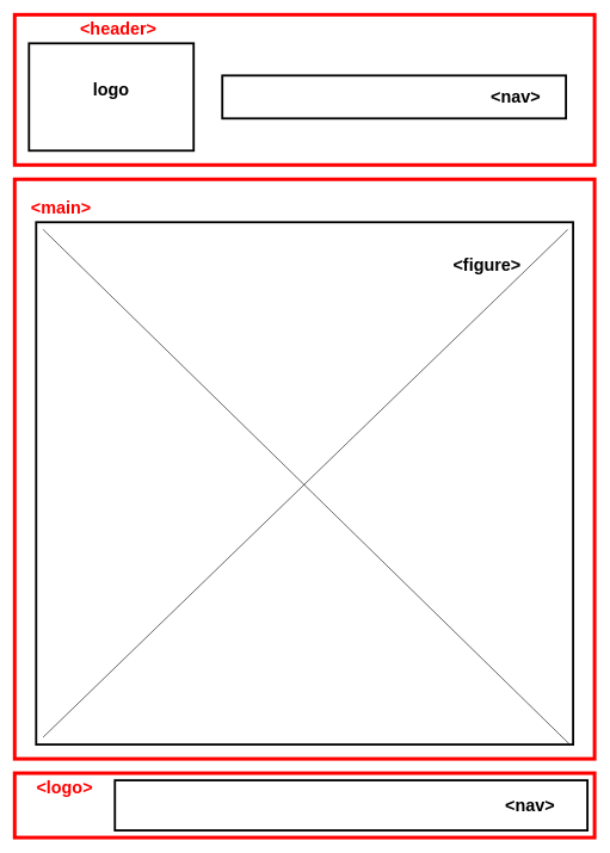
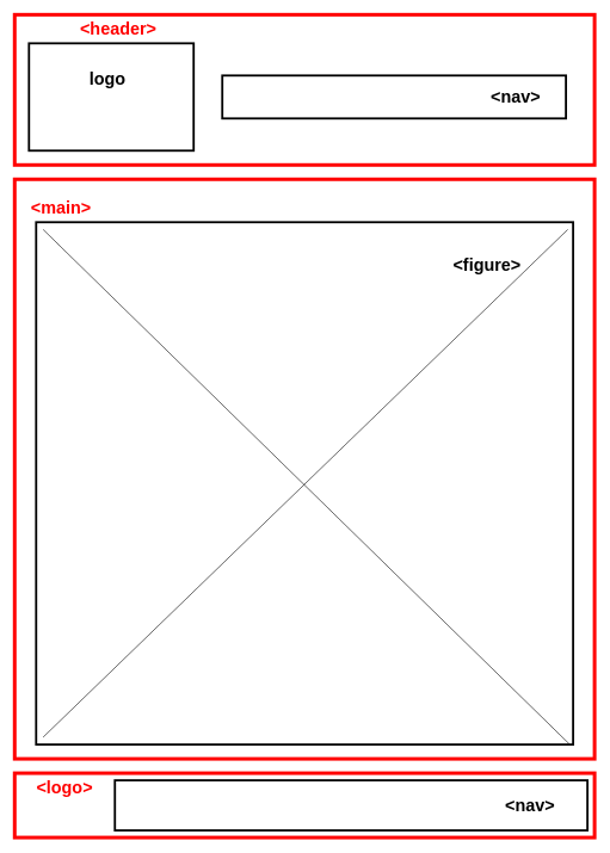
  <mxCell id="0" />
  <mxCell id="1" parent="0" />
  <mxCell id="2" value="" style="rounded=0;whiteSpace=wrap;html=1;strokeColor=#FF0000;strokeWidth=5;" parent="1" vertex="1"><mxGeometry x="20" y="20" width="810" height="210" as="geometry" /></mxCell>
  <mxCell id="3" value="" style="rounded=0;whiteSpace=wrap;html=1;strokeColor=#FF0000;strokeWidth=5;" parent="1" vertex="1"><mxGeometry x="20" y="1080" width="810" height="90" as="geometry" /></mxCell>
  <mxCell id="4" value="" style="rounded=0;whiteSpace=wrap;html=1;strokeColor=#FF0000;strokeWidth=5;" parent="1" vertex="1"><mxGeometry x="20" y="250" width="810" height="810" as="geometry" /></mxCell>
  <mxCell id="5" value="&lt;h1&gt;&amp;lt;header&amp;gt;&lt;/h1&gt;" style="text;html=1;strokeColor=none;fillColor=none;align=center;verticalAlign=middle;whiteSpace=wrap;rounded=0;fontColor=#FF0000;" parent="1" vertex="1"><mxGeometry x="145" y="30" width="40" height="20" as="geometry" /></mxCell>
  <mxCell id="6" value="&lt;h1&gt;&amp;lt;main&amp;gt;&lt;/h1&gt;" style="text;html=1;strokeColor=none;fillColor=none;align=center;verticalAlign=middle;whiteSpace=wrap;rounded=0;fontColor=#FF0000;" parent="1" vertex="1"><mxGeometry x="65" y="280" width="40" height="20" as="geometry" /></mxCell>
  <mxCell id="7" value="&lt;h1&gt;&amp;lt;logo&amp;gt;&lt;/h1&gt;" style="text;html=1;strokeColor=none;fillColor=none;align=center;verticalAlign=middle;whiteSpace=wrap;rounded=0;fontColor=#FF0000;" parent="1" vertex="1"><mxGeometry x="70" y="1090" width="40" height="20" as="geometry" /></mxCell>
  <mxCell id="8" value="" style="rounded=0;whiteSpace=wrap;html=1;strokeWidth=3;" vertex="1" parent="1"><mxGeometry x="40" y="60" width="230" height="150" as="geometry" /></mxCell>
  <mxCell id="9" value="" style="rounded=0;whiteSpace=wrap;html=1;strokeWidth=3;" vertex="1" parent="1"><mxGeometry x="310" y="105" width="480" height="60" as="geometry" /></mxCell>
  <mxCell id="10" value="" style="rounded=0;whiteSpace=wrap;html=1;strokeWidth=3;" vertex="1" parent="1"><mxGeometry x="160" y="1090" width="660" height="70" as="geometry" /></mxCell>
  <mxCell id="11" value="&lt;h1&gt;&amp;lt;nav&amp;gt;&lt;/h1&gt;" style="text;html=1;strokeColor=none;fillColor=none;align=center;verticalAlign=middle;whiteSpace=wrap;rounded=0;" vertex="1" parent="1"><mxGeometry x="700" y="125" width="40" height="20" as="geometry" /></mxCell>
- <mxCell id="12" value="&lt;h1&gt;logo&lt;/h1&gt;" style="text;html=1;strokeColor=none;fillColor=none;align=center;verticalAlign=middle;whiteSpace=wrap;rounded=0;" vertex="1" parent="1"><mxGeometry x="135" y="115" width="40" height="20" as="geometry" /></mxCell>
+ <mxCell id="12" value="&lt;h1&gt;logo&lt;/h1&gt;" style="text;html=1;strokeColor=none;fillColor=none;align=center;verticalAlign=middle;whiteSpace=wrap;rounded=0;" vertex="1" parent="1"><mxGeometry x="130" y="100" width="40" height="20" as="geometry" /></mxCell>
  <mxCell id="13" value="&lt;h1&gt;&amp;lt;nav&amp;gt;&lt;/h1&gt;" style="text;html=1;strokeColor=none;fillColor=none;align=center;verticalAlign=middle;whiteSpace=wrap;rounded=0;" vertex="1" parent="1"><mxGeometry x="720" y="1115" width="40" height="20" as="geometry" /></mxCell>
  <mxCell id="14" value="" style="rounded=0;whiteSpace=wrap;html=1;strokeWidth=3;" vertex="1" parent="1"><mxGeometry x="50" y="310" width="750" height="730" as="geometry" /></mxCell>
  <mxCell id="15" value="" style="endArrow=none;html=1;entryX=0.013;entryY=0.014;entryDx=0;entryDy=0;entryPerimeter=0;exitX=0.994;exitY=1;exitDx=0;exitDy=0;exitPerimeter=0;" edge="1" parent="1" source="14" target="14"><mxGeometry width="50" height="50" relative="1" as="geometry"><mxPoint x="140" y="470" as="sourcePoint" /><mxPoint x="190" y="420" as="targetPoint" /></mxGeometry></mxCell>
  <mxCell id="16" value="" style="endArrow=none;html=1;exitX=0.013;exitY=0.986;exitDx=0;exitDy=0;exitPerimeter=0;entryX=0.99;entryY=0.014;entryDx=0;entryDy=0;entryPerimeter=0;" edge="1" parent="1" source="14" target="14"><mxGeometry width="50" height="50" relative="1" as="geometry"><mxPoint x="300" y="850" as="sourcePoint" /><mxPoint x="350" y="800" as="targetPoint" /></mxGeometry></mxCell>
  <mxCell id="17" value="&lt;h1&gt;&amp;lt;figure&amp;gt;&lt;/h1&gt;" style="text;html=1;strokeColor=none;fillColor=none;align=center;verticalAlign=middle;whiteSpace=wrap;rounded=0;" vertex="1" parent="1"><mxGeometry x="660" y="360" width="40" height="20" as="geometry" /></mxCell>
